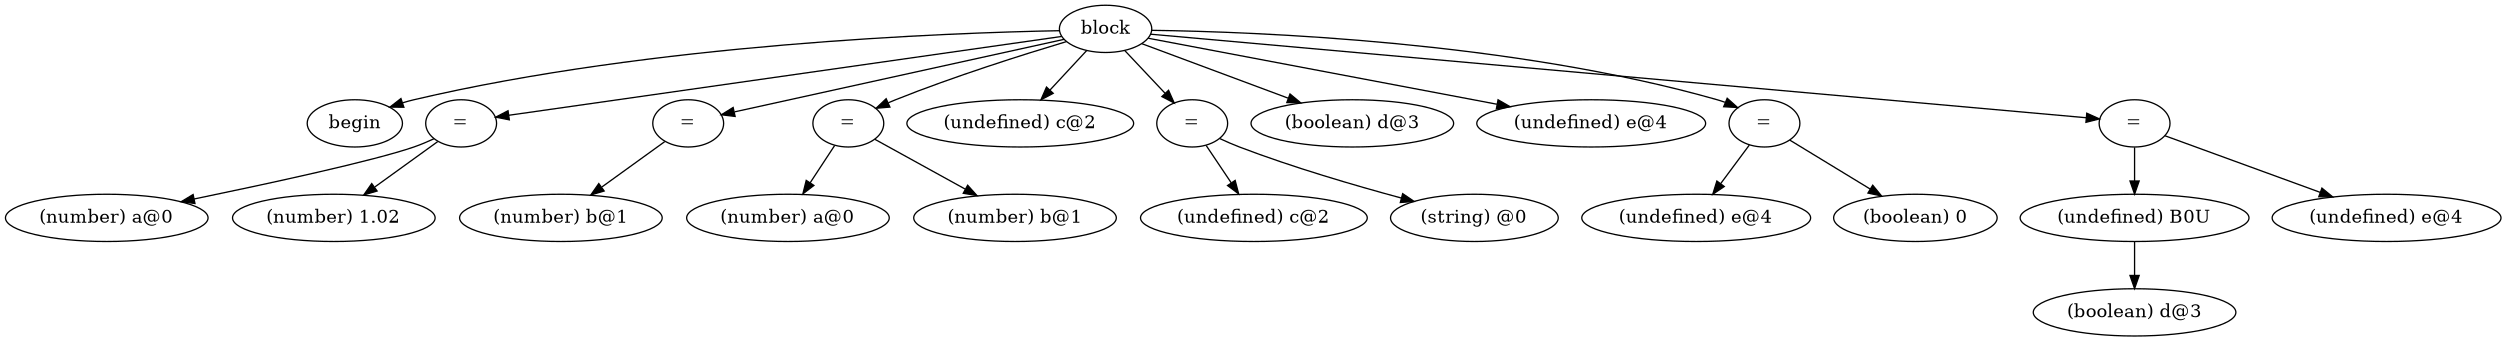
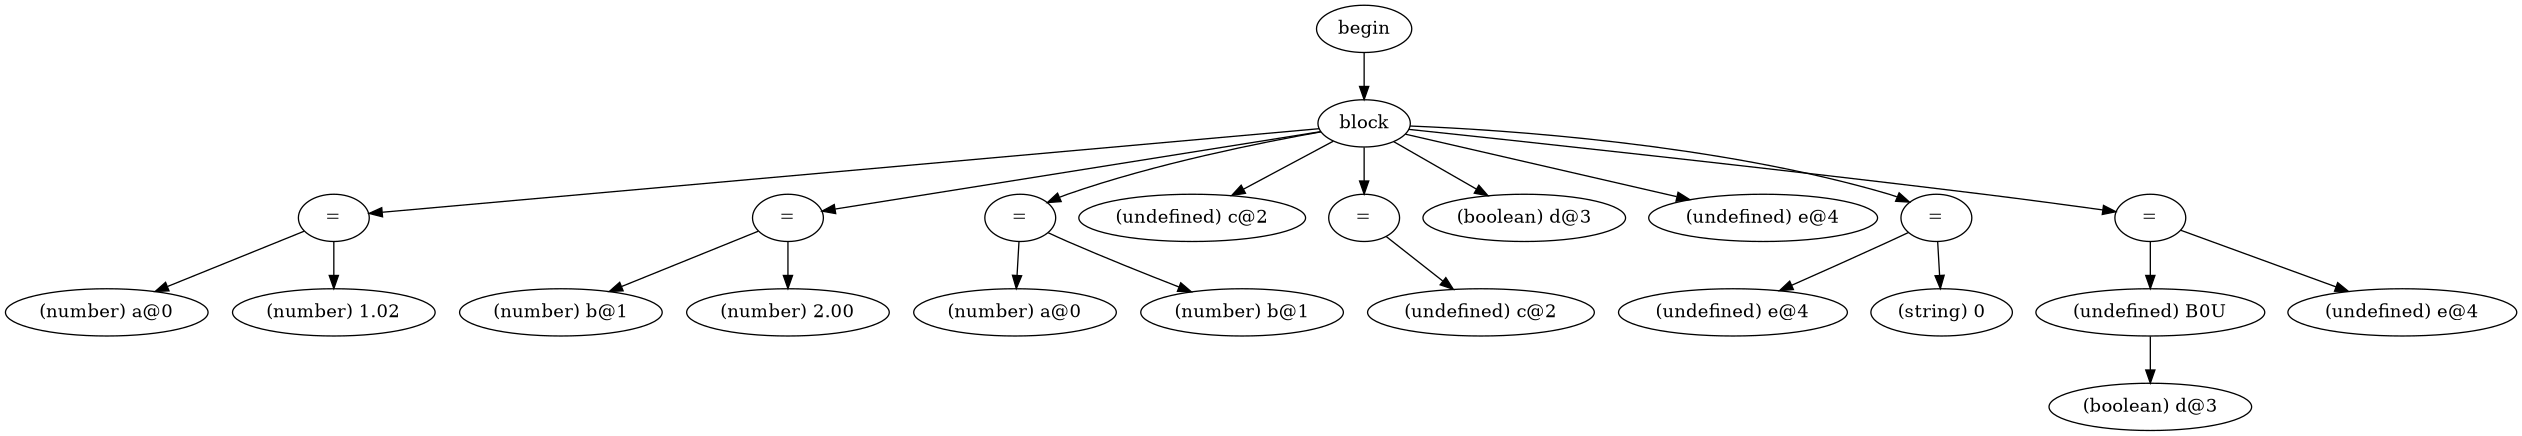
  digraph {
    ordering=out
    n1 [label=begin]
    n2 [label=block]
    n3 [label="="]
    n4 [label="="]
    n5 [label="="]
    n6 [label="(undefined) c@2"]
    n7 [label="="]
    n8 [label="(boolean) d@3"]
    n9 [label="(undefined) e@4"]
    n10 [label="="]
    n11 [label="="]
    n12 [label="(number) a@0"]
    n13 [label="(number) 1.02"]
    n14 [label="(number) b@1"]
+   n15 [label="(number) 2.00"]
    n16 [label="(number) a@0"]
    n17 [label="(number) b@1"]
    n18 [label="(undefined) c@2"]
-   n19 [label="(string) @0"]
    n20 [label="(undefined) e@4"]
-   n21 [label="(boolean) 0"]
+   n21 [label="(string) 0"]
    n22 [label="(undefined) B0U"]
    n23 [label="(undefined) e@4"]
    n24 [label="(boolean) d@3"]
-   n2 -> n1
+   n1 -> n2
    n2 -> n3
    n2 -> n4
    n2 -> n5
    n2 -> n6
    n2 -> n7
    n2 -> n8
    n2 -> n9
    n2 -> n10
    n2 -> n11
    n3 -> n12
    n3 -> n13
    n4 -> n14
+   n4 -> n15
    n5 -> n16
    n5 -> n17
    n7 -> n18
-   n7 -> n19
    n10 -> n20
    n10 -> n21
    n11 -> n22
    n11 -> n23
    n22 -> n24
  }
